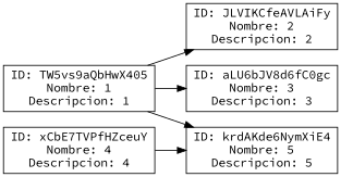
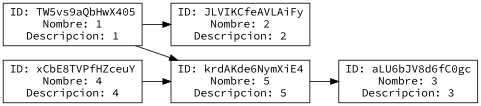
  digraph {
    fontname="Source Code Pro"
    rankdir=LR
    node [fontname="Source Code Pro" shape=box]
    edge [fontname="Source Code Pro"]
    n1 [label="ID: TW5vs9aQbHwX405\nNombre: 1\nDescripcion: 1"]
    n2 [label="ID: JLVIKCfeAVLAiFy\nNombre: 2\nDescripcion: 2"]
    n3 [label="ID: krdAKde6NymXiE4\nNombre: 5\nDescripcion: 5"]
    n4 [label="ID: aLU6bJV8d6fC0gc\nNombre: 3\nDescripcion: 3"]
-   n5 [label="ID: xCbE7TVPfHZceuY\nNombre: 4\nDescripcion: 4"]
+   n5 [label="ID: xCbE8TVPfHZceuY\nNombre: 4\nDescripcion: 4"]
    n1 -> n2
    n1 -> n3
-   n1 -> n4
+   n3 -> n4
    n5 -> n3
  }
